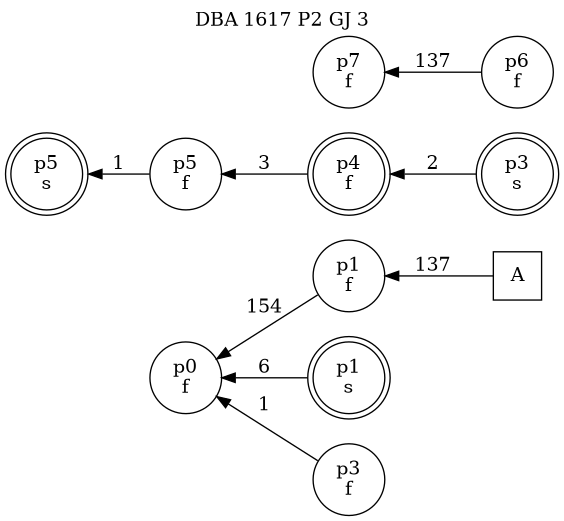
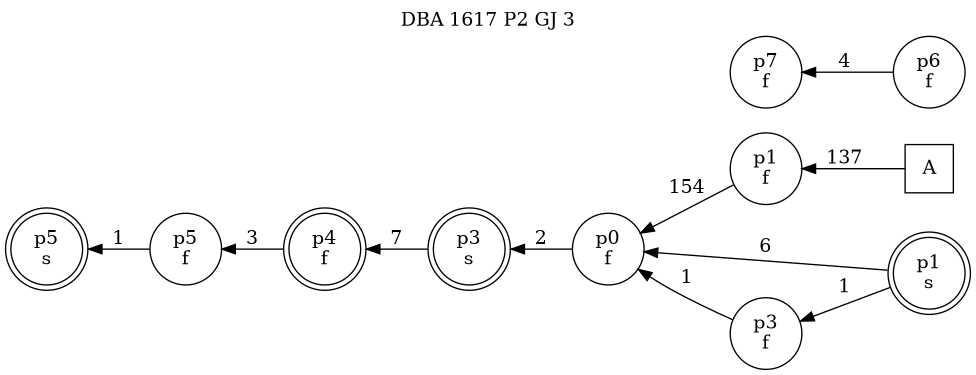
  digraph {
    label=" DBA 1617 P2 GJ 3 "
    labelloc=tl
    rankdir=RL
    node [shape=circle]
    n1 [label=A shape=square]
    n2 [label="p1\nf"]
    n3 [label="p0\nf"]
    n4 [label="p3\ns" shape=doublecircle]
    n5 [label="p1\ns" shape=doublecircle]
    n6 [label="p3\nf"]
    n7 [label="p4\nf" shape=doublecircle]
    n8 [label="p5\nf"]
    n9 [label="p5\ns" shape=doublecircle]
    n10 [label="p6\nf"]
    n11 [label="p7\nf"]
    n1 -> n2 [label=137]
    n2 -> n3 [label=154]
-   n4 -> n7 [label=2]
+   n3 -> n4 [label=2]
+   n4 -> n7 [label=7]
    n5 -> n3 [label=6]
+   n5 -> n6 [label=1]
    n6 -> n3 [label=1]
    n7 -> n8 [label=3]
    n8 -> n9 [label=1]
-   n10 -> n11 [label=137]
+   n10 -> n11 [label=4]
  }
